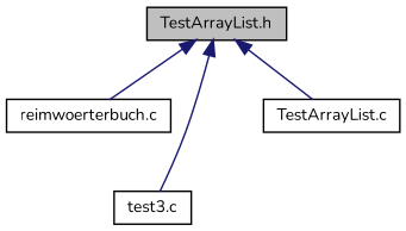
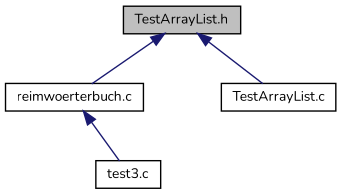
  digraph {
    fontname=Nunito
    node [color=black fillcolor=white fontname=Nunito fontsize=10 shape=record style=filled]
    edge [color=midnightblue dir=back fontname=Nunito fontsize=10 labelfontname=Helvetica labelfontsize=10 style=solid]
    n1 [fillcolor=grey75 fontcolor=black height=0.2 label="TestArrayList.h" width=0.4]
    n2 [height=0.2 label="reimwoerterbuch.c" width=0.4]
    n3 [height=0.2 label="test3.c" width=0.4]
    n4 [height=0.2 label="TestArrayList.c" width=0.4]
    n1 -> n2
-   n1 -> n3
+   n2 -> n3
    n1 -> n4
  }
